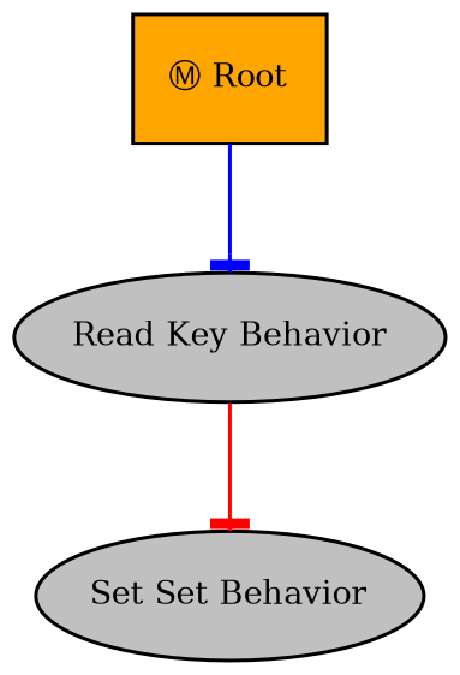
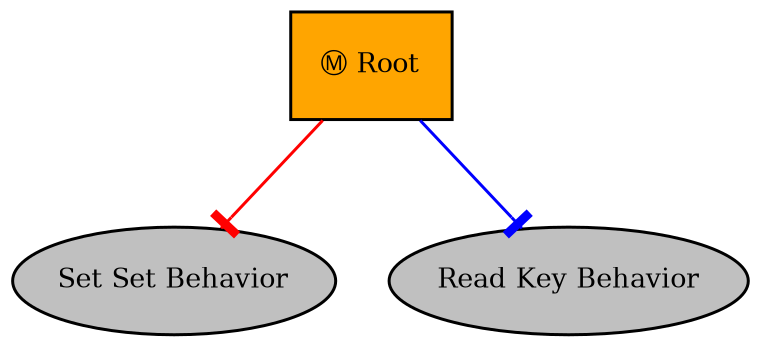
  digraph {
    fontname="times-roman"
    ordering=out
    node [fillcolor=gray fontcolor=black fontname="times-roman" fontsize=9 shape=ellipse style=filled]
    edge [arrowhead=tee fontname="times-roman"]
    n1 [fillcolor=orange label="Ⓜ Root" shape=box]
    n2 [label="Set Set Behavior"]
    n3 [label="Read Key Behavior"]
-   n3 -> n2 [color=red]
+   n1 -> n2 [color=red]
    n1 -> n3 [color=blue]
  }
